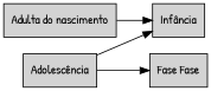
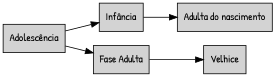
  digraph {
    fontname="Patrick Hand"
    rankdir=LR
    node [fontname="Patrick Hand" shape=box style=filled]
    edge [fontname="Patrick Hand"]
    n1 [label="Adulta do nascimento"]
    n2 [label="Infância"]
    n3 [label="Adolescência"]
-   n4 [label="Fase Fase"]
-   n1 -> n2
+   n4 [label="Fase Adulta"]
+   n5 [label=Velhice]
+   n2 -> n1
    n3 -> n2
    n3 -> n4
+   n4 -> n5
  }
